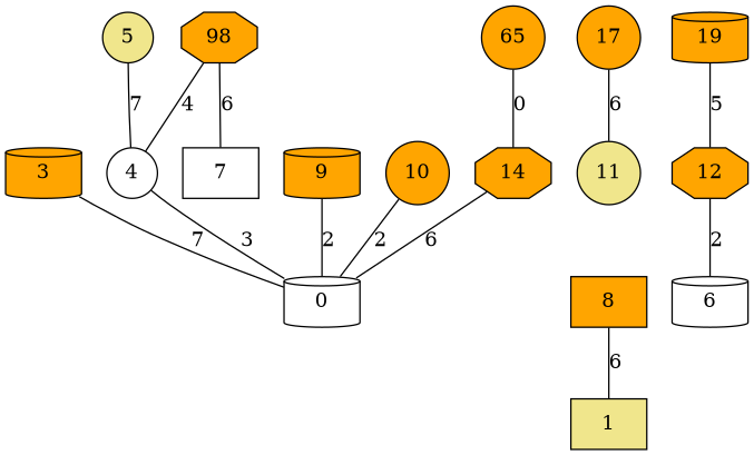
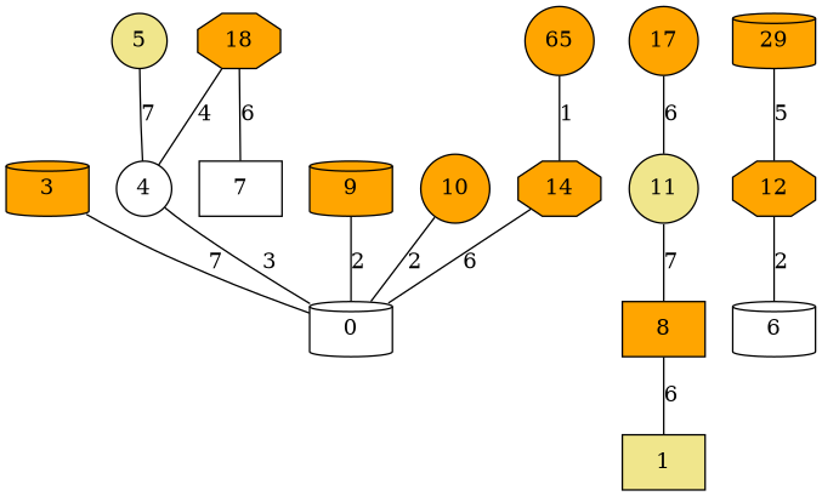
  graph {
    node [fillcolor=orange shape=circle style=filled]
    3 [shape=cylinder]
    0 [fillcolor=white shape=cylinder]
    4 [fillcolor=white]
    5 [fillcolor=khaki]
    8 [shape=box]
    1 [fillcolor=khaki shape=box]
    9 [shape=cylinder]
    10
    11 [fillcolor=khaki]
    12 [shape=octagon]
    6 [fillcolor=white shape=cylinder]
    14 [shape=octagon]
    n13 [label=65]
    17
-   18 [shape=octagon label=98]
+   18 [shape=octagon]
    7 [fillcolor=white shape=box]
-   19 [shape=cylinder]
+   19 [shape=cylinder label=29]
    3 -- 0 [label=7]
    4 -- 0 [label=3]
    5 -- 4 [label=7]
    8 -- 1 [label=6]
    9 -- 0 [label=2]
    10 -- 0 [label=2]
+   11 -- 8 [label=7]
    12 -- 6 [label=2]
    14 -- 0 [label=6]
-   n13 -- 14 [label=0]
+   n13 -- 14 [label=1]
    17 -- 11 [label=6]
    18 -- 4 [label=4]
    18 -- 7 [label=6]
    19 -- 12 [label=5]
  }
